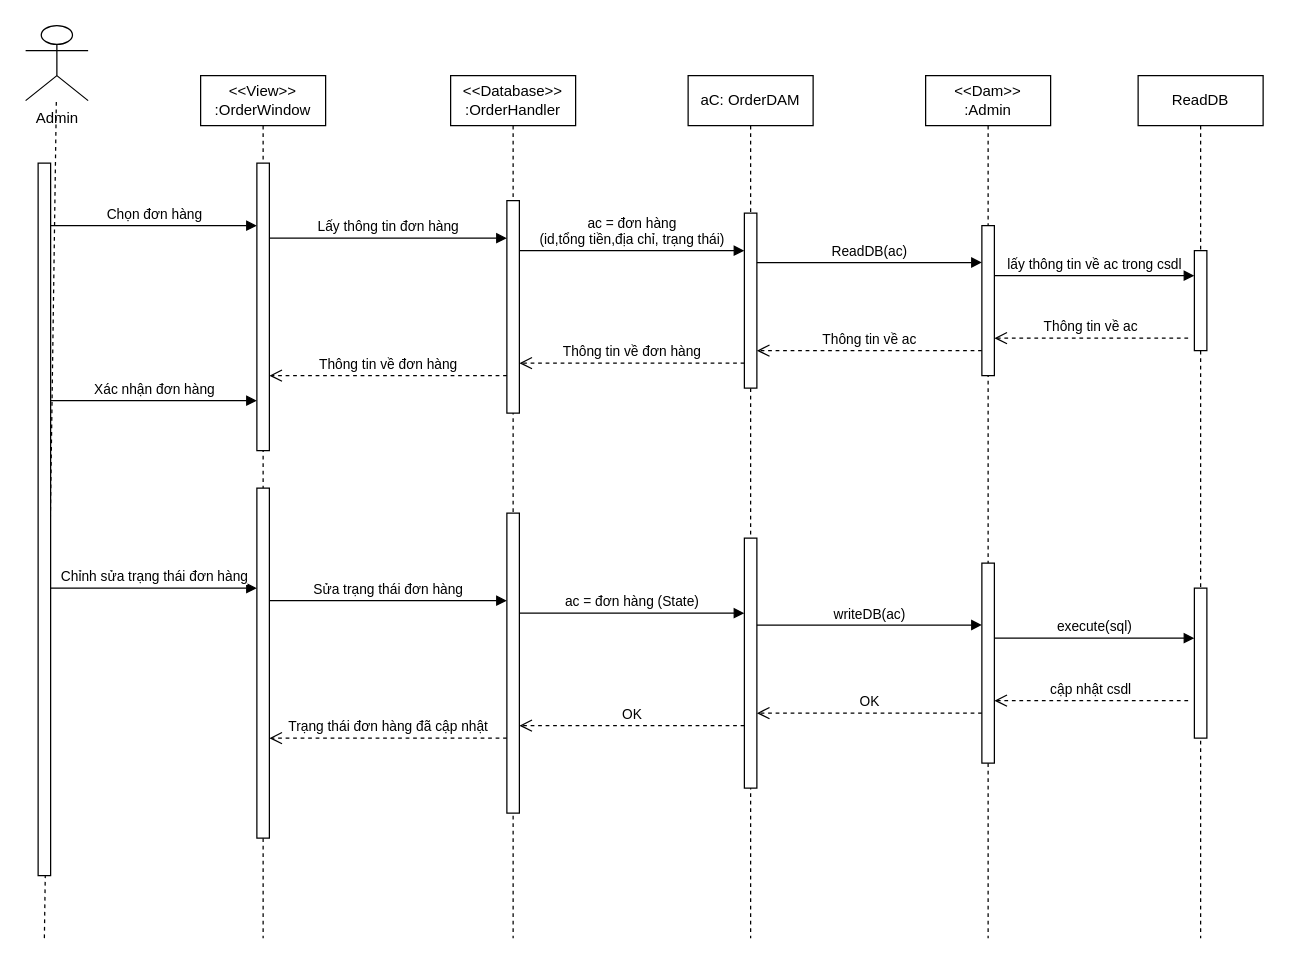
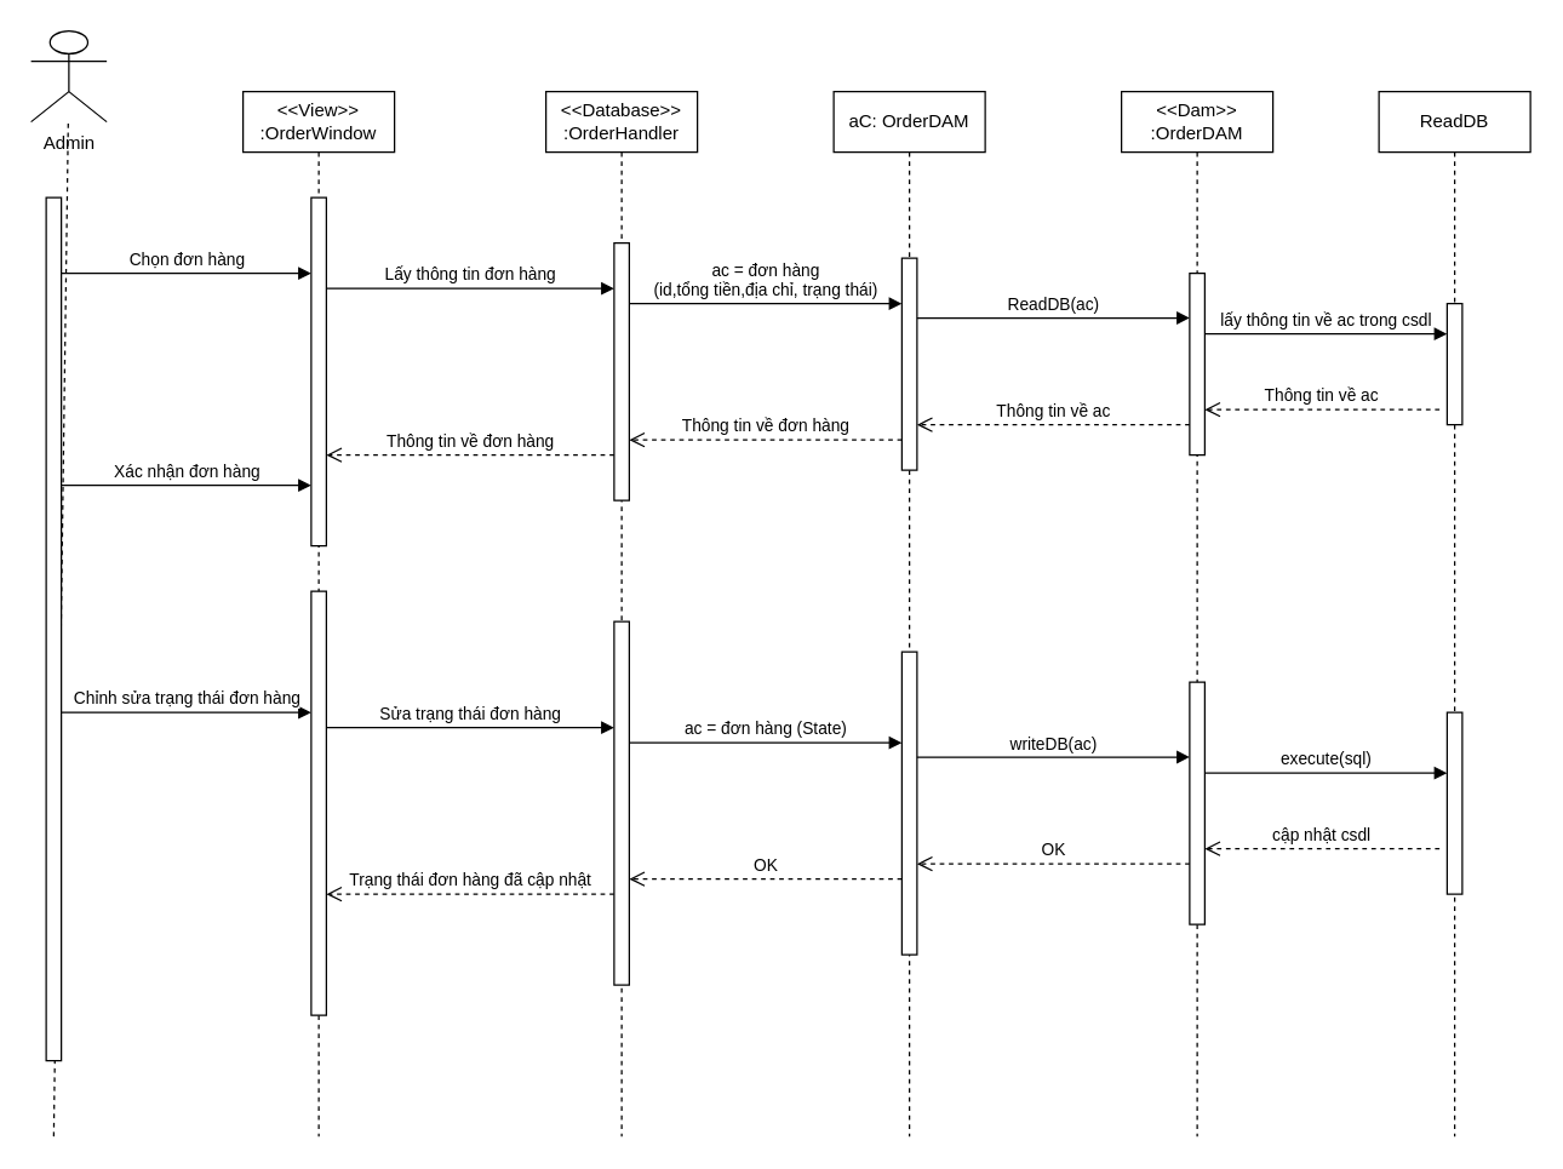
  <mxCell id="0" />
  <mxCell id="1" parent="0" />
  <mxCell id="2" value="&amp;lt;&amp;lt;View&amp;gt;&amp;gt;&lt;div&gt;:OrderWindow&lt;/div&gt;" style="shape=umlLifeline;perimeter=lifelinePerimeter;whiteSpace=wrap;html=1;container=0;dropTarget=0;collapsible=0;recursiveResize=0;outlineConnect=0;portConstraint=eastwest;newEdgeStyle={&quot;edgeStyle&quot;:&quot;elbowEdgeStyle&quot;,&quot;elbow&quot;:&quot;vertical&quot;,&quot;curved&quot;:0,&quot;rounded&quot;:0};" parent="1" vertex="1"><mxGeometry x="160" y="60" width="100" height="690" as="geometry" /></mxCell>
  <mxCell id="3" value="" style="html=1;points=[];perimeter=orthogonalPerimeter;outlineConnect=0;targetShapes=umlLifeline;portConstraint=eastwest;newEdgeStyle={&quot;edgeStyle&quot;:&quot;elbowEdgeStyle&quot;,&quot;elbow&quot;:&quot;vertical&quot;,&quot;curved&quot;:0,&quot;rounded&quot;:0};" parent="2" vertex="1"><mxGeometry x="45" y="70" width="10" height="230" as="geometry" /></mxCell>
  <mxCell id="4" value="&amp;lt;&amp;lt;Database&amp;gt;&amp;gt;&lt;div&gt;:OrderHandler&lt;/div&gt;" style="shape=umlLifeline;perimeter=lifelinePerimeter;whiteSpace=wrap;html=1;container=0;dropTarget=0;collapsible=0;recursiveResize=0;outlineConnect=0;portConstraint=eastwest;newEdgeStyle={&quot;edgeStyle&quot;:&quot;elbowEdgeStyle&quot;,&quot;elbow&quot;:&quot;vertical&quot;,&quot;curved&quot;:0,&quot;rounded&quot;:0};" parent="1" vertex="1"><mxGeometry x="360" y="60" width="100" height="690" as="geometry" /></mxCell>
  <mxCell id="5" value="" style="html=1;points=[];perimeter=orthogonalPerimeter;outlineConnect=0;targetShapes=umlLifeline;portConstraint=eastwest;newEdgeStyle={&quot;edgeStyle&quot;:&quot;elbowEdgeStyle&quot;,&quot;elbow&quot;:&quot;vertical&quot;,&quot;curved&quot;:0,&quot;rounded&quot;:0};" parent="4" vertex="1"><mxGeometry x="45" y="100" width="10" height="170" as="geometry" /></mxCell>
  <mxCell id="6" value="Lấy thông tin đơn hàng" style="html=1;verticalAlign=bottom;endArrow=block;edgeStyle=elbowEdgeStyle;elbow=vertical;curved=0;rounded=0;" parent="1" source="3" target="5" edge="1"><mxGeometry relative="1" as="geometry"><mxPoint x="220" y="190" as="sourcePoint" /><Array as="points"><mxPoint x="325" y="190" /></Array><mxPoint x="400" y="190" as="targetPoint" /><mxPoint as="offset" /></mxGeometry></mxCell>
  <mxCell id="7" value="Thông tin về đơn hàng" style="html=1;verticalAlign=bottom;endArrow=open;dashed=1;endSize=8;edgeStyle=elbowEdgeStyle;elbow=vertical;curved=0;rounded=0;" parent="1" source="5" target="3" edge="1"><mxGeometry relative="1" as="geometry"><mxPoint x="220" y="300" as="targetPoint" /><Array as="points"><mxPoint x="335" y="300" /></Array><mxPoint x="380" y="300" as="sourcePoint" /></mxGeometry></mxCell>
  <mxCell id="8" value="aC: OrderDAM" style="shape=umlLifeline;perimeter=lifelinePerimeter;whiteSpace=wrap;html=1;container=0;dropTarget=0;collapsible=0;recursiveResize=0;outlineConnect=0;portConstraint=eastwest;newEdgeStyle={&quot;edgeStyle&quot;:&quot;elbowEdgeStyle&quot;,&quot;elbow&quot;:&quot;vertical&quot;,&quot;curved&quot;:0,&quot;rounded&quot;:0};" vertex="1" parent="1"><mxGeometry x="550" y="60" width="100" height="690" as="geometry" /></mxCell>
  <mxCell id="9" value="" style="html=1;points=[];perimeter=orthogonalPerimeter;outlineConnect=0;targetShapes=umlLifeline;portConstraint=eastwest;newEdgeStyle={&quot;edgeStyle&quot;:&quot;elbowEdgeStyle&quot;,&quot;elbow&quot;:&quot;vertical&quot;,&quot;curved&quot;:0,&quot;rounded&quot;:0};" vertex="1" parent="8"><mxGeometry x="45" y="110" width="10" height="140" as="geometry" /></mxCell>
- <mxCell id="10" value="&amp;lt;&amp;lt;Dam&amp;gt;&amp;gt;&lt;div&gt;:Admin&lt;/div&gt;" style="shape=umlLifeline;perimeter=lifelinePerimeter;whiteSpace=wrap;html=1;container=0;dropTarget=0;collapsible=0;recursiveResize=0;outlineConnect=0;portConstraint=eastwest;newEdgeStyle={&quot;edgeStyle&quot;:&quot;elbowEdgeStyle&quot;,&quot;elbow&quot;:&quot;vertical&quot;,&quot;curved&quot;:0,&quot;rounded&quot;:0};" vertex="1" parent="1"><mxGeometry x="740" y="60" width="100" height="690" as="geometry" /></mxCell>
+ <mxCell id="10" value="&amp;lt;&amp;lt;Dam&amp;gt;&amp;gt;&lt;div&gt;:OrderDAM&lt;/div&gt;" style="shape=umlLifeline;perimeter=lifelinePerimeter;whiteSpace=wrap;html=1;container=0;dropTarget=0;collapsible=0;recursiveResize=0;outlineConnect=0;portConstraint=eastwest;newEdgeStyle={&quot;edgeStyle&quot;:&quot;elbowEdgeStyle&quot;,&quot;elbow&quot;:&quot;vertical&quot;,&quot;curved&quot;:0,&quot;rounded&quot;:0};" vertex="1" parent="1"><mxGeometry x="740" y="60" width="100" height="690" as="geometry" /></mxCell>
  <mxCell id="11" value="" style="html=1;points=[];perimeter=orthogonalPerimeter;outlineConnect=0;targetShapes=umlLifeline;portConstraint=eastwest;newEdgeStyle={&quot;edgeStyle&quot;:&quot;elbowEdgeStyle&quot;,&quot;elbow&quot;:&quot;vertical&quot;,&quot;curved&quot;:0,&quot;rounded&quot;:0};" vertex="1" parent="10"><mxGeometry x="45" y="120" width="10" height="120" as="geometry" /></mxCell>
  <mxCell id="12" value="ReadDB" style="shape=umlLifeline;perimeter=lifelinePerimeter;whiteSpace=wrap;html=1;container=0;dropTarget=0;collapsible=0;recursiveResize=0;outlineConnect=0;portConstraint=eastwest;newEdgeStyle={&quot;edgeStyle&quot;:&quot;elbowEdgeStyle&quot;,&quot;elbow&quot;:&quot;vertical&quot;,&quot;curved&quot;:0,&quot;rounded&quot;:0};" vertex="1" parent="1"><mxGeometry x="910" y="60" width="100" height="690" as="geometry" /></mxCell>
  <mxCell id="13" value="" style="html=1;points=[];perimeter=orthogonalPerimeter;outlineConnect=0;targetShapes=umlLifeline;portConstraint=eastwest;newEdgeStyle={&quot;edgeStyle&quot;:&quot;elbowEdgeStyle&quot;,&quot;elbow&quot;:&quot;vertical&quot;,&quot;curved&quot;:0,&quot;rounded&quot;:0};" vertex="1" parent="12"><mxGeometry x="45" y="140" width="10" height="80" as="geometry" /></mxCell>
  <mxCell id="14" value="ac = đơn hàng&lt;div&gt;(id,tổng tiền,địa chỉ, trạng thái)&lt;/div&gt;" style="html=1;verticalAlign=bottom;endArrow=block;edgeStyle=elbowEdgeStyle;elbow=vertical;curved=0;rounded=0;" edge="1" parent="1" source="5" target="9"><mxGeometry relative="1" as="geometry"><mxPoint x="420" y="200" as="sourcePoint" /><Array as="points"><mxPoint x="510" y="200" /></Array><mxPoint x="560" y="200" as="targetPoint" /><mxPoint as="offset" /></mxGeometry></mxCell>
  <mxCell id="15" value="ReadDB(ac)" style="html=1;verticalAlign=bottom;endArrow=block;edgeStyle=elbowEdgeStyle;elbow=vertical;curved=0;rounded=0;" edge="1" parent="1" source="9" target="11"><mxGeometry relative="1" as="geometry"><mxPoint x="610" y="209.5" as="sourcePoint" /><Array as="points"><mxPoint x="700" y="209.5" /></Array><mxPoint x="800" y="210" as="targetPoint" /><mxPoint as="offset" /></mxGeometry></mxCell>
  <mxCell id="16" value="lấy thông tin về ac trong csdl" style="html=1;verticalAlign=bottom;endArrow=block;edgeStyle=elbowEdgeStyle;elbow=vertical;curved=0;rounded=0;" edge="1" parent="1" source="11" target="13"><mxGeometry relative="1" as="geometry"><mxPoint x="800" y="220" as="sourcePoint" /><Array as="points"><mxPoint x="890" y="220" /></Array><mxPoint x="930" y="220" as="targetPoint" /><mxPoint as="offset" /></mxGeometry></mxCell>
  <mxCell id="17" value="Admin" style="shape=umlActor;verticalLabelPosition=bottom;verticalAlign=top;html=1;outlineConnect=0;" vertex="1" parent="1"><mxGeometry x="20" y="20" width="50" height="60" as="geometry" /></mxCell>
  <mxCell id="18" value="" style="endArrow=none;dashed=1;html=1;rounded=0;" edge="1" parent="1" target="17"><mxGeometry width="50" height="50" relative="1" as="geometry"><mxPoint x="35" y="750" as="sourcePoint" /><mxPoint x="380" y="340" as="targetPoint" /></mxGeometry></mxCell>
  <mxCell id="19" value="" style="html=1;points=[];perimeter=orthogonalPerimeter;outlineConnect=0;targetShapes=umlLifeline;portConstraint=eastwest;newEdgeStyle={&quot;edgeStyle&quot;:&quot;elbowEdgeStyle&quot;,&quot;elbow&quot;:&quot;vertical&quot;,&quot;curved&quot;:0,&quot;rounded&quot;:0};" vertex="1" parent="1"><mxGeometry x="30" y="130" width="10" height="570" as="geometry" /></mxCell>
  <mxCell id="20" value="Chọn đơn hàng" style="html=1;verticalAlign=bottom;endArrow=block;edgeStyle=elbowEdgeStyle;elbow=vertical;curved=0;rounded=0;" edge="1" parent="1" target="3"><mxGeometry relative="1" as="geometry"><mxPoint x="40" y="180" as="sourcePoint" /><Array as="points"><mxPoint x="135" y="180" /></Array><mxPoint x="180" y="180" as="targetPoint" /><mxPoint as="offset" /></mxGeometry></mxCell>
  <mxCell id="21" value="Thông tin về ac" style="html=1;verticalAlign=bottom;endArrow=open;dashed=1;endSize=8;edgeStyle=elbowEdgeStyle;elbow=vertical;curved=0;rounded=0;" edge="1" parent="1" target="11"><mxGeometry relative="1" as="geometry"><mxPoint x="810" y="270" as="targetPoint" /><Array as="points"><mxPoint x="875" y="270" /></Array><mxPoint x="950" y="270" as="sourcePoint" /></mxGeometry></mxCell>
  <mxCell id="22" value="Thông tin về ac" style="html=1;verticalAlign=bottom;endArrow=open;dashed=1;endSize=8;edgeStyle=elbowEdgeStyle;elbow=vertical;curved=0;rounded=0;" edge="1" parent="1" source="11" target="9"><mxGeometry relative="1" as="geometry"><mxPoint x="620" y="280" as="targetPoint" /><Array as="points"><mxPoint x="715" y="280" /></Array><mxPoint x="780" y="280" as="sourcePoint" /></mxGeometry></mxCell>
  <mxCell id="23" value="Thông tin về đơn hàng" style="html=1;verticalAlign=bottom;endArrow=open;dashed=1;endSize=8;edgeStyle=elbowEdgeStyle;elbow=vertical;curved=0;rounded=0;" edge="1" parent="1" source="9" target="5"><mxGeometry relative="1" as="geometry"><mxPoint x="450" y="290" as="targetPoint" /><Array as="points"><mxPoint x="520" y="290" /></Array><mxPoint x="590" y="290" as="sourcePoint" /></mxGeometry></mxCell>
  <mxCell id="24" value="Sửa trạng thái đơn hàng" style="html=1;verticalAlign=bottom;endArrow=block;edgeStyle=elbowEdgeStyle;elbow=horizontal;curved=0;rounded=0;" edge="1" parent="1"><mxGeometry relative="1" as="geometry"><mxPoint x="215" y="480" as="sourcePoint" /><Array as="points"><mxPoint x="325" y="480" /></Array><mxPoint x="405" y="480" as="targetPoint" /><mxPoint as="offset" /></mxGeometry></mxCell>
  <mxCell id="25" value="Trạng thái đơn hàng đã cập nhật" style="html=1;verticalAlign=bottom;endArrow=open;dashed=1;endSize=8;edgeStyle=elbowEdgeStyle;elbow=vertical;curved=0;rounded=0;" edge="1" parent="1"><mxGeometry relative="1" as="geometry"><mxPoint x="215" y="590" as="targetPoint" /><Array as="points"><mxPoint x="335" y="590" /></Array><mxPoint x="405" y="590" as="sourcePoint" /></mxGeometry></mxCell>
  <mxCell id="26" value="" style="html=1;points=[];perimeter=orthogonalPerimeter;outlineConnect=0;targetShapes=umlLifeline;portConstraint=eastwest;newEdgeStyle={&quot;edgeStyle&quot;:&quot;elbowEdgeStyle&quot;,&quot;elbow&quot;:&quot;vertical&quot;,&quot;curved&quot;:0,&quot;rounded&quot;:0};" vertex="1" parent="1"><mxGeometry x="595" y="430" width="10" height="200" as="geometry" /></mxCell>
  <mxCell id="27" value="" style="html=1;points=[];perimeter=orthogonalPerimeter;outlineConnect=0;targetShapes=umlLifeline;portConstraint=eastwest;newEdgeStyle={&quot;edgeStyle&quot;:&quot;elbowEdgeStyle&quot;,&quot;elbow&quot;:&quot;vertical&quot;,&quot;curved&quot;:0,&quot;rounded&quot;:0};" vertex="1" parent="1"><mxGeometry x="785" y="450" width="10" height="160" as="geometry" /></mxCell>
  <mxCell id="28" value="ac = đơn hàng (State)" style="html=1;verticalAlign=bottom;endArrow=block;edgeStyle=elbowEdgeStyle;elbow=vertical;curved=0;rounded=0;" edge="1" parent="1" target="26"><mxGeometry relative="1" as="geometry"><mxPoint x="415" y="490" as="sourcePoint" /><Array as="points"><mxPoint x="510" y="490" /></Array><mxPoint x="560" y="490" as="targetPoint" /><mxPoint as="offset" /></mxGeometry></mxCell>
  <mxCell id="29" value="writeDB(ac)" style="html=1;verticalAlign=bottom;endArrow=block;edgeStyle=elbowEdgeStyle;elbow=vertical;curved=0;rounded=0;" edge="1" parent="1" source="26" target="27"><mxGeometry relative="1" as="geometry"><mxPoint x="610" y="499.5" as="sourcePoint" /><Array as="points"><mxPoint x="700" y="499.5" /></Array><mxPoint x="800" y="500" as="targetPoint" /><mxPoint as="offset" /></mxGeometry></mxCell>
  <mxCell id="30" value="execute(sql)" style="html=1;verticalAlign=bottom;endArrow=block;edgeStyle=elbowEdgeStyle;elbow=vertical;curved=0;rounded=0;" edge="1" parent="1" source="27"><mxGeometry relative="1" as="geometry"><mxPoint x="800" y="510" as="sourcePoint" /><Array as="points"><mxPoint x="890" y="510" /></Array><mxPoint x="955" y="510" as="targetPoint" /><mxPoint as="offset" /></mxGeometry></mxCell>
  <mxCell id="31" value="Chỉnh sửa trạng thái đơn hàng" style="html=1;verticalAlign=bottom;endArrow=block;edgeStyle=elbowEdgeStyle;elbow=horizontal;curved=0;rounded=0;" edge="1" parent="1"><mxGeometry relative="1" as="geometry"><mxPoint x="40" y="470" as="sourcePoint" /><Array as="points"><mxPoint x="135" y="470" /></Array><mxPoint x="205" y="470" as="targetPoint" /><mxPoint as="offset" /></mxGeometry></mxCell>
  <mxCell id="32" value="cập nhật csdl" style="html=1;verticalAlign=bottom;endArrow=open;dashed=1;endSize=8;edgeStyle=elbowEdgeStyle;elbow=horizontal;curved=0;rounded=0;" edge="1" parent="1" target="27"><mxGeometry relative="1" as="geometry"><mxPoint x="810" y="560" as="targetPoint" /><Array as="points"><mxPoint x="875" y="560" /></Array><mxPoint x="950" y="560" as="sourcePoint" /></mxGeometry></mxCell>
  <mxCell id="33" value="OK" style="html=1;verticalAlign=bottom;endArrow=open;dashed=1;endSize=8;edgeStyle=elbowEdgeStyle;elbow=horizontal;curved=0;rounded=0;" edge="1" parent="1" source="27" target="26"><mxGeometry relative="1" as="geometry"><mxPoint x="620" y="570" as="targetPoint" /><Array as="points"><mxPoint x="715" y="570" /></Array><mxPoint x="780" y="570" as="sourcePoint" /></mxGeometry></mxCell>
  <mxCell id="34" value="OK" style="html=1;verticalAlign=bottom;endArrow=open;dashed=1;endSize=8;edgeStyle=elbowEdgeStyle;elbow=vertical;curved=0;rounded=0;" edge="1" parent="1" source="26"><mxGeometry relative="1" as="geometry"><mxPoint x="415" y="580" as="targetPoint" /><Array as="points"><mxPoint x="520" y="580" /></Array><mxPoint x="590" y="580" as="sourcePoint" /></mxGeometry></mxCell>
  <mxCell id="35" value="" style="html=1;points=[];perimeter=orthogonalPerimeter;outlineConnect=0;targetShapes=umlLifeline;portConstraint=eastwest;newEdgeStyle={&quot;edgeStyle&quot;:&quot;elbowEdgeStyle&quot;,&quot;elbow&quot;:&quot;vertical&quot;,&quot;curved&quot;:0,&quot;rounded&quot;:0};" vertex="1" parent="1"><mxGeometry x="205" y="390" width="10" height="280" as="geometry" /></mxCell>
  <mxCell id="36" value="" style="html=1;points=[];perimeter=orthogonalPerimeter;outlineConnect=0;targetShapes=umlLifeline;portConstraint=eastwest;newEdgeStyle={&quot;edgeStyle&quot;:&quot;elbowEdgeStyle&quot;,&quot;elbow&quot;:&quot;vertical&quot;,&quot;curved&quot;:0,&quot;rounded&quot;:0};" vertex="1" parent="1"><mxGeometry x="405" y="410" width="10" height="240" as="geometry" /></mxCell>
  <mxCell id="37" value="" style="html=1;points=[];perimeter=orthogonalPerimeter;outlineConnect=0;targetShapes=umlLifeline;portConstraint=eastwest;newEdgeStyle={&quot;edgeStyle&quot;:&quot;elbowEdgeStyle&quot;,&quot;elbow&quot;:&quot;vertical&quot;,&quot;curved&quot;:0,&quot;rounded&quot;:0};" vertex="1" parent="1"><mxGeometry x="955" y="470" width="10" height="120" as="geometry" /></mxCell>
  <mxCell id="38" value="Xác nhận đơn hàng" style="html=1;verticalAlign=bottom;endArrow=block;edgeStyle=elbowEdgeStyle;elbow=vertical;curved=0;rounded=0;" edge="1" parent="1"><mxGeometry relative="1" as="geometry"><mxPoint x="40" y="320" as="sourcePoint" /><Array as="points"><mxPoint x="135" y="320" /></Array><mxPoint x="205" y="320" as="targetPoint" /><mxPoint as="offset" /></mxGeometry></mxCell>
